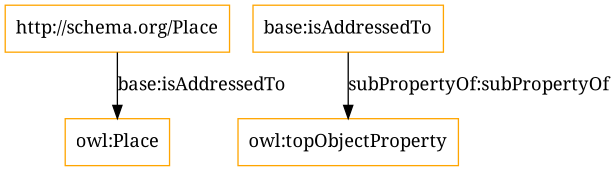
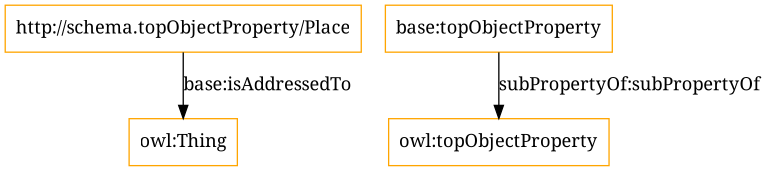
  digraph {
    fontname="Noto Serif"
    rankdir=TB
    node [color=orange fontname="Noto Serif" shape=rectangle]
    edge [fontname="Noto Serif"]
-   "http://schema.org/Place"
-   "owl:Thing" [label="owl:Place"]
-   "base:isAddressedTo"
+   "http://schema.org/Place" [label="http://schema.topObjectProperty/Place"]
+   "owl:Thing"
+   "base:isAddressedTo" [label="base:topObjectProperty"]
    "owl:topObjectProperty"
    "http://schema.org/Place" -> "owl:Thing" [label="base:isAddressedTo"]
    "base:isAddressedTo" -> "owl:topObjectProperty" [label="subPropertyOf:subPropertyOf"]
  }
